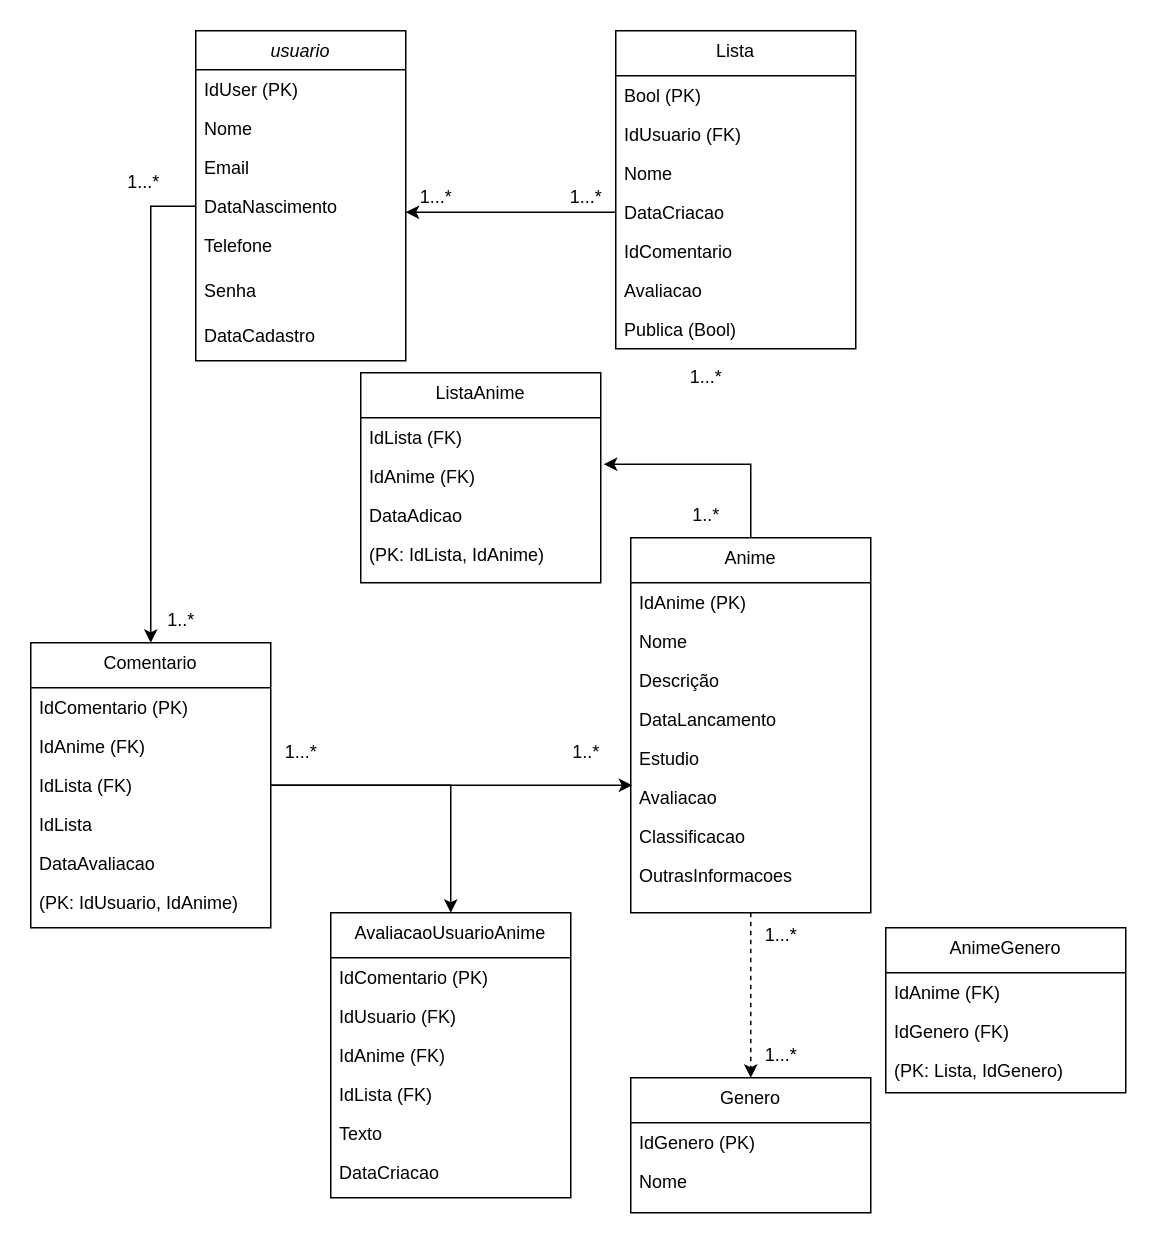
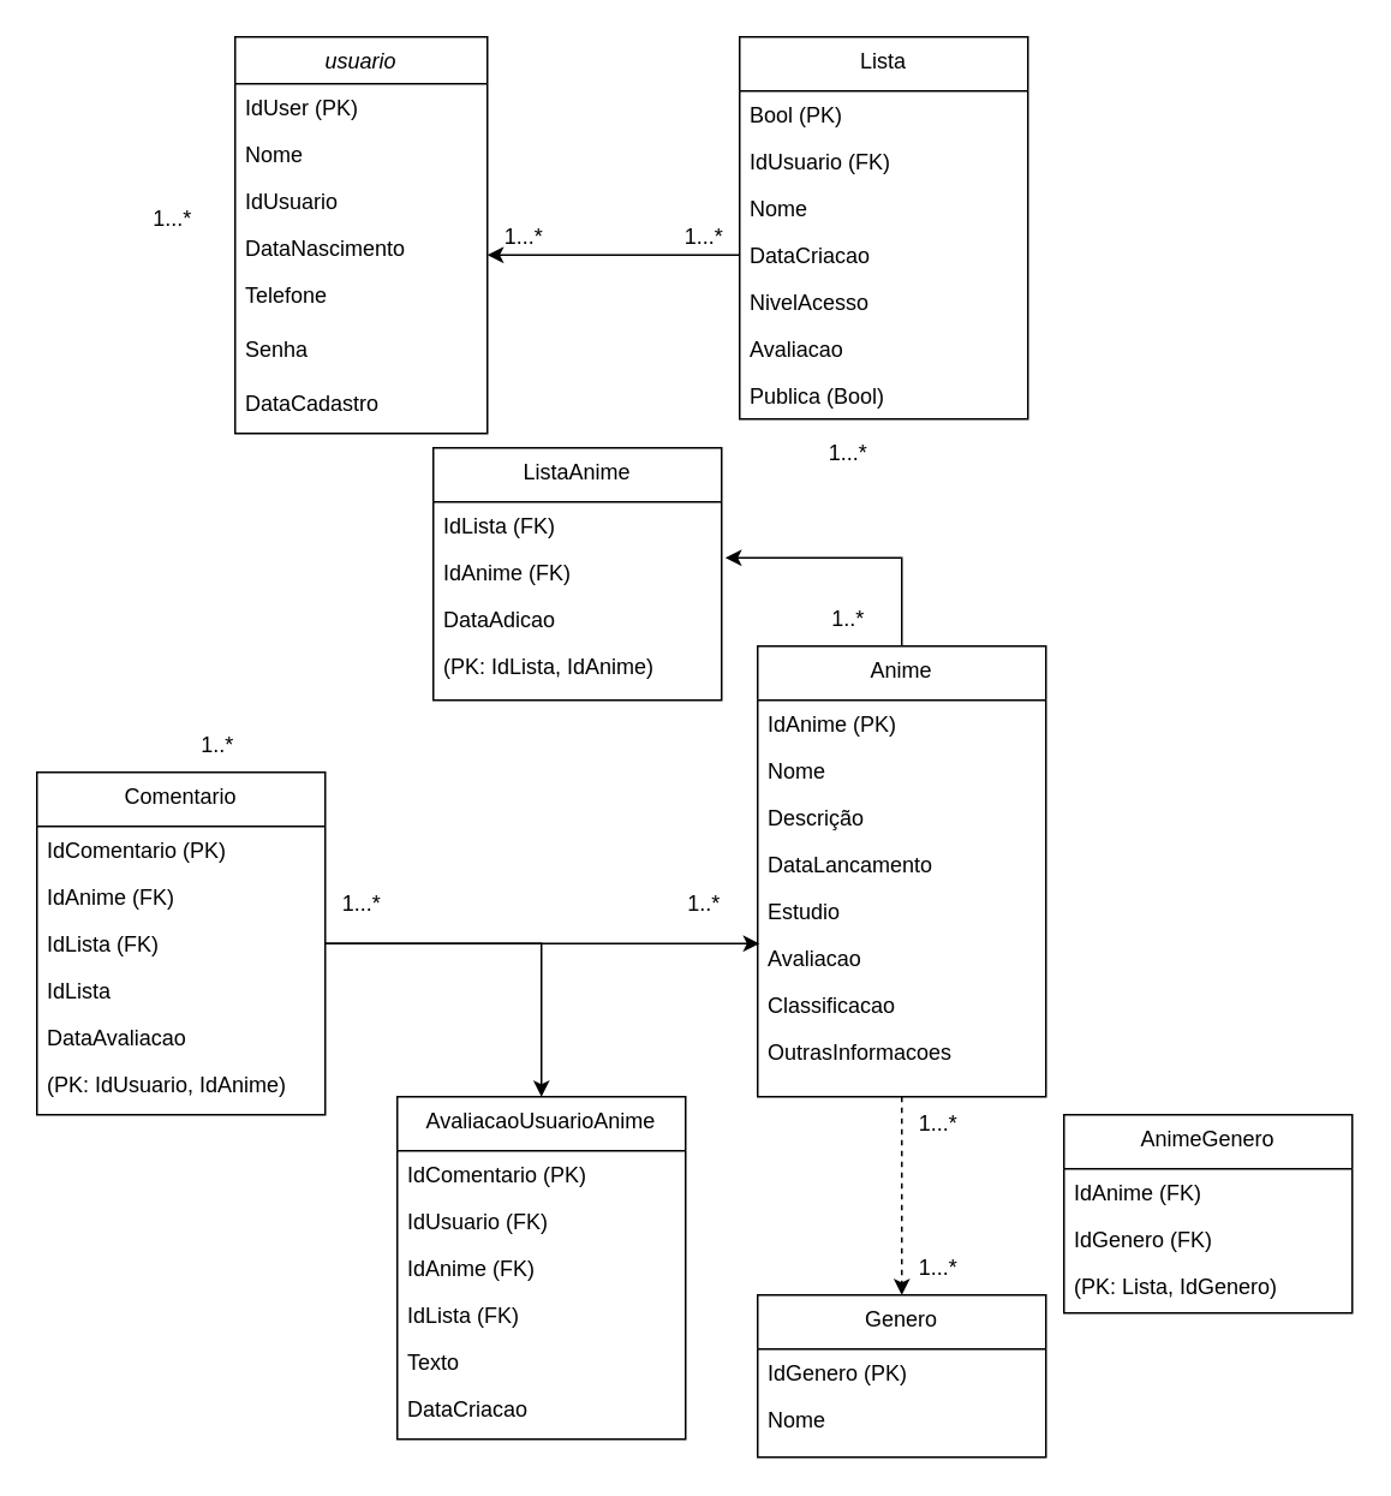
  <mxCell id="0" />
  <mxCell id="1" parent="0" />
  <mxCell id="2" value="usuario" style="swimlane;fontStyle=2;align=center;verticalAlign=top;childLayout=stackLayout;horizontal=1;startSize=26;horizontalStack=0;resizeParent=1;resizeLast=0;collapsible=1;marginBottom=0;rounded=0;shadow=0;strokeWidth=1;" parent="1" vertex="1"><mxGeometry x="130" y="20" width="140" height="220" as="geometry"><mxRectangle x="230" y="140" width="160" height="26" as="alternateBounds" /></mxGeometry></mxCell>
  <mxCell id="3" value="IdUser (PK)" style="text;align=left;verticalAlign=top;spacingLeft=4;spacingRight=4;overflow=hidden;rotatable=0;points=[[0,0.5],[1,0.5]];portConstraint=eastwest;" parent="2" vertex="1"><mxGeometry y="26" width="140" height="26" as="geometry" /></mxCell>
  <mxCell id="4" value="Nome" style="text;align=left;verticalAlign=top;spacingLeft=4;spacingRight=4;overflow=hidden;rotatable=0;points=[[0,0.5],[1,0.5]];portConstraint=eastwest;rounded=0;shadow=0;html=0;" parent="2" vertex="1"><mxGeometry y="52" width="140" height="26" as="geometry" /></mxCell>
- <mxCell id="5" value="Email" style="text;align=left;verticalAlign=top;spacingLeft=4;spacingRight=4;overflow=hidden;rotatable=0;points=[[0,0.5],[1,0.5]];portConstraint=eastwest;rounded=0;shadow=0;html=0;" parent="2" vertex="1"><mxGeometry y="78" width="140" height="26" as="geometry" /></mxCell>
+ <mxCell id="5" value="IdUsuario" style="text;align=left;verticalAlign=top;spacingLeft=4;spacingRight=4;overflow=hidden;rotatable=0;points=[[0,0.5],[1,0.5]];portConstraint=eastwest;rounded=0;shadow=0;html=0;" parent="2" vertex="1"><mxGeometry y="78" width="140" height="26" as="geometry" /></mxCell>
  <mxCell id="6" value="DataNascimento" style="text;align=left;verticalAlign=top;spacingLeft=4;spacingRight=4;overflow=hidden;rotatable=0;points=[[0,0.5],[1,0.5]];portConstraint=eastwest;rounded=0;shadow=0;html=0;" parent="2" vertex="1"><mxGeometry y="104" width="140" height="26" as="geometry" /></mxCell>
  <mxCell id="7" value="Telefone" style="text;align=left;verticalAlign=top;spacingLeft=4;spacingRight=4;overflow=hidden;rotatable=0;points=[[0,0.5],[1,0.5]];portConstraint=eastwest;rounded=0;shadow=0;html=0;" parent="2" vertex="1"><mxGeometry y="130" width="140" height="30" as="geometry" /></mxCell>
  <mxCell id="8" value="Senha" style="text;align=left;verticalAlign=top;spacingLeft=4;spacingRight=4;overflow=hidden;rotatable=0;points=[[0,0.5],[1,0.5]];portConstraint=eastwest;rounded=0;shadow=0;html=0;" vertex="1" parent="2"><mxGeometry y="160" width="140" height="30" as="geometry" /></mxCell>
  <mxCell id="9" value="DataCadastro" style="text;align=left;verticalAlign=top;spacingLeft=4;spacingRight=4;overflow=hidden;rotatable=0;points=[[0,0.5],[1,0.5]];portConstraint=eastwest;rounded=0;shadow=0;html=0;" vertex="1" parent="2"><mxGeometry y="190" width="140" height="30" as="geometry" /></mxCell>
  <mxCell id="10" style="edgeStyle=orthogonalEdgeStyle;rounded=0;orthogonalLoop=1;jettySize=auto;html=1;entryX=0.5;entryY=0;entryDx=0;entryDy=0;dashed=1;" edge="1" parent="1" source="11" target="48"><mxGeometry relative="1" as="geometry" /></mxCell>
  <mxCell id="11" value="Anime" style="swimlane;fontStyle=0;align=center;verticalAlign=top;childLayout=stackLayout;horizontal=1;startSize=30;horizontalStack=0;resizeParent=1;resizeLast=0;collapsible=1;marginBottom=0;rounded=0;shadow=0;strokeWidth=1;" parent="1" vertex="1"><mxGeometry x="420" y="358" width="160" height="250" as="geometry"><mxRectangle x="550" y="140" width="160" height="26" as="alternateBounds" /></mxGeometry></mxCell>
  <mxCell id="12" value="IdAnime (PK)" style="text;align=left;verticalAlign=top;spacingLeft=4;spacingRight=4;overflow=hidden;rotatable=0;points=[[0,0.5],[1,0.5]];portConstraint=eastwest;" parent="11" vertex="1"><mxGeometry y="30" width="160" height="26" as="geometry" /></mxCell>
  <mxCell id="13" value="Nome" style="text;align=left;verticalAlign=top;spacingLeft=4;spacingRight=4;overflow=hidden;rotatable=0;points=[[0,0.5],[1,0.5]];portConstraint=eastwest;rounded=0;shadow=0;html=0;" parent="11" vertex="1"><mxGeometry y="56" width="160" height="26" as="geometry" /></mxCell>
  <mxCell id="14" value="Descrição" style="text;align=left;verticalAlign=top;spacingLeft=4;spacingRight=4;overflow=hidden;rotatable=0;points=[[0,0.5],[1,0.5]];portConstraint=eastwest;rounded=0;shadow=0;html=0;" parent="11" vertex="1"><mxGeometry y="82" width="160" height="26" as="geometry" /></mxCell>
  <mxCell id="15" value="DataLancamento" style="text;align=left;verticalAlign=top;spacingLeft=4;spacingRight=4;overflow=hidden;rotatable=0;points=[[0,0.5],[1,0.5]];portConstraint=eastwest;rounded=0;shadow=0;html=0;" parent="11" vertex="1"><mxGeometry y="108" width="160" height="26" as="geometry" /></mxCell>
  <mxCell id="16" value="Estudio" style="text;align=left;verticalAlign=top;spacingLeft=4;spacingRight=4;overflow=hidden;rotatable=0;points=[[0,0.5],[1,0.5]];portConstraint=eastwest;rounded=0;shadow=0;html=0;" parent="11" vertex="1"><mxGeometry y="134" width="160" height="26" as="geometry" /></mxCell>
  <mxCell id="17" value="Avaliacao" style="text;align=left;verticalAlign=top;spacingLeft=4;spacingRight=4;overflow=hidden;rotatable=0;points=[[0,0.5],[1,0.5]];portConstraint=eastwest;rounded=0;shadow=0;html=0;" parent="11" vertex="1"><mxGeometry y="160" width="160" height="26" as="geometry" /></mxCell>
  <mxCell id="18" value="Classificacao" style="text;align=left;verticalAlign=top;spacingLeft=4;spacingRight=4;overflow=hidden;rotatable=0;points=[[0,0.5],[1,0.5]];portConstraint=eastwest;rounded=0;shadow=0;html=0;" parent="11" vertex="1"><mxGeometry y="186" width="160" height="26" as="geometry" /></mxCell>
  <mxCell id="19" value="OutrasInformacoes" style="text;align=left;verticalAlign=top;spacingLeft=4;spacingRight=4;overflow=hidden;rotatable=0;points=[[0,0.5],[1,0.5]];portConstraint=eastwest;rounded=0;shadow=0;html=0;" parent="11" vertex="1"><mxGeometry y="212" width="160" height="22" as="geometry" /></mxCell>
  <mxCell id="20" value="Lista" style="swimlane;fontStyle=0;align=center;verticalAlign=top;childLayout=stackLayout;horizontal=1;startSize=30;horizontalStack=0;resizeParent=1;resizeLast=0;collapsible=1;marginBottom=0;rounded=0;shadow=0;strokeWidth=1;" parent="1" vertex="1"><mxGeometry x="410" y="20" width="160" height="212" as="geometry"><mxRectangle x="550" y="140" width="160" height="26" as="alternateBounds" /></mxGeometry></mxCell>
  <mxCell id="21" value="Bool (PK)" style="text;align=left;verticalAlign=top;spacingLeft=4;spacingRight=4;overflow=hidden;rotatable=0;points=[[0,0.5],[1,0.5]];portConstraint=eastwest;" parent="20" vertex="1"><mxGeometry y="30" width="160" height="26" as="geometry" /></mxCell>
  <mxCell id="22" value="IdUsuario (FK)" style="text;align=left;verticalAlign=top;spacingLeft=4;spacingRight=4;overflow=hidden;rotatable=0;points=[[0,0.5],[1,0.5]];portConstraint=eastwest;rounded=0;shadow=0;html=0;" parent="20" vertex="1"><mxGeometry y="56" width="160" height="26" as="geometry" /></mxCell>
  <mxCell id="23" value="Nome" style="text;align=left;verticalAlign=top;spacingLeft=4;spacingRight=4;overflow=hidden;rotatable=0;points=[[0,0.5],[1,0.5]];portConstraint=eastwest;rounded=0;shadow=0;html=0;" parent="20" vertex="1"><mxGeometry y="82" width="160" height="26" as="geometry" /></mxCell>
  <mxCell id="24" style="edgeStyle=orthogonalEdgeStyle;rounded=0;orthogonalLoop=1;jettySize=auto;html=1;exitX=0;exitY=0.5;exitDx=0;exitDy=0;" edge="1" parent="20" source="25"><mxGeometry relative="1" as="geometry"><mxPoint x="-140" y="121" as="targetPoint" /></mxGeometry></mxCell>
  <mxCell id="25" value="DataCriacao" style="text;align=left;verticalAlign=top;spacingLeft=4;spacingRight=4;overflow=hidden;rotatable=0;points=[[0,0.5],[1,0.5]];portConstraint=eastwest;rounded=0;shadow=0;html=0;" parent="20" vertex="1"><mxGeometry y="108" width="160" height="26" as="geometry" /></mxCell>
- <mxCell id="26" value="IdComentario" style="text;align=left;verticalAlign=top;spacingLeft=4;spacingRight=4;overflow=hidden;rotatable=0;points=[[0,0.5],[1,0.5]];portConstraint=eastwest;rounded=0;shadow=0;html=0;" parent="20" vertex="1"><mxGeometry y="134" width="160" height="26" as="geometry" /></mxCell>
+ <mxCell id="26" value="NivelAcesso" style="text;align=left;verticalAlign=top;spacingLeft=4;spacingRight=4;overflow=hidden;rotatable=0;points=[[0,0.5],[1,0.5]];portConstraint=eastwest;rounded=0;shadow=0;html=0;" parent="20" vertex="1"><mxGeometry y="134" width="160" height="26" as="geometry" /></mxCell>
  <mxCell id="27" value="Avaliacao" style="text;align=left;verticalAlign=top;spacingLeft=4;spacingRight=4;overflow=hidden;rotatable=0;points=[[0,0.5],[1,0.5]];portConstraint=eastwest;rounded=0;shadow=0;html=0;" parent="20" vertex="1"><mxGeometry y="160" width="160" height="26" as="geometry" /></mxCell>
  <mxCell id="28" value="Publica (Bool)" style="text;align=left;verticalAlign=top;spacingLeft=4;spacingRight=4;overflow=hidden;rotatable=0;points=[[0,0.5],[1,0.5]];portConstraint=eastwest;rounded=0;shadow=0;html=0;" parent="20" vertex="1"><mxGeometry y="186" width="160" height="26" as="geometry" /></mxCell>
  <mxCell id="29" value="ListaAnime" style="swimlane;fontStyle=0;align=center;verticalAlign=top;childLayout=stackLayout;horizontal=1;startSize=30;horizontalStack=0;resizeParent=1;resizeLast=0;collapsible=1;marginBottom=0;rounded=0;shadow=0;strokeWidth=1;" vertex="1" parent="1"><mxGeometry x="240" y="248" width="160" height="140" as="geometry"><mxRectangle x="550" y="140" width="160" height="26" as="alternateBounds" /></mxGeometry></mxCell>
  <mxCell id="30" value="IdLista (FK)" style="text;align=left;verticalAlign=top;spacingLeft=4;spacingRight=4;overflow=hidden;rotatable=0;points=[[0,0.5],[1,0.5]];portConstraint=eastwest;" vertex="1" parent="29"><mxGeometry y="30" width="160" height="26" as="geometry" /></mxCell>
  <mxCell id="31" value="IdAnime (FK)" style="text;align=left;verticalAlign=top;spacingLeft=4;spacingRight=4;overflow=hidden;rotatable=0;points=[[0,0.5],[1,0.5]];portConstraint=eastwest;rounded=0;shadow=0;html=0;" vertex="1" parent="29"><mxGeometry y="56" width="160" height="26" as="geometry" /></mxCell>
  <mxCell id="32" value="DataAdicao" style="text;align=left;verticalAlign=top;spacingLeft=4;spacingRight=4;overflow=hidden;rotatable=0;points=[[0,0.5],[1,0.5]];portConstraint=eastwest;rounded=0;shadow=0;html=0;" vertex="1" parent="29"><mxGeometry y="82" width="160" height="26" as="geometry" /></mxCell>
  <mxCell id="33" value="(PK: IdLista, IdAnime)" style="text;align=left;verticalAlign=top;spacingLeft=4;spacingRight=4;overflow=hidden;rotatable=0;points=[[0,0.5],[1,0.5]];portConstraint=eastwest;rounded=0;shadow=0;html=0;" vertex="1" parent="29"><mxGeometry y="108" width="160" height="26" as="geometry" /></mxCell>
  <mxCell id="34" value="AvaliacaoUsuarioAnime" style="swimlane;fontStyle=0;align=center;verticalAlign=top;childLayout=stackLayout;horizontal=1;startSize=30;horizontalStack=0;resizeParent=1;resizeLast=0;collapsible=1;marginBottom=0;rounded=0;shadow=0;strokeWidth=1;" vertex="1" parent="1"><mxGeometry x="220" y="608" width="160" height="190" as="geometry"><mxRectangle x="550" y="140" width="160" height="26" as="alternateBounds" /></mxGeometry></mxCell>
  <mxCell id="35" value="IdComentario (PK)" style="text;align=left;verticalAlign=top;spacingLeft=4;spacingRight=4;overflow=hidden;rotatable=0;points=[[0,0.5],[1,0.5]];portConstraint=eastwest;" vertex="1" parent="34"><mxGeometry y="30" width="160" height="26" as="geometry" /></mxCell>
  <mxCell id="36" value="IdUsuario (FK)" style="text;align=left;verticalAlign=top;spacingLeft=4;spacingRight=4;overflow=hidden;rotatable=0;points=[[0,0.5],[1,0.5]];portConstraint=eastwest;rounded=0;shadow=0;html=0;" vertex="1" parent="34"><mxGeometry y="56" width="160" height="26" as="geometry" /></mxCell>
  <mxCell id="37" value="IdAnime (FK)" style="text;align=left;verticalAlign=top;spacingLeft=4;spacingRight=4;overflow=hidden;rotatable=0;points=[[0,0.5],[1,0.5]];portConstraint=eastwest;rounded=0;shadow=0;html=0;" vertex="1" parent="34"><mxGeometry y="82" width="160" height="26" as="geometry" /></mxCell>
  <mxCell id="38" value="IdLista (FK)" style="text;align=left;verticalAlign=top;spacingLeft=4;spacingRight=4;overflow=hidden;rotatable=0;points=[[0,0.5],[1,0.5]];portConstraint=eastwest;rounded=0;shadow=0;html=0;" vertex="1" parent="34"><mxGeometry y="108" width="160" height="26" as="geometry" /></mxCell>
  <mxCell id="39" value="Texto" style="text;align=left;verticalAlign=top;spacingLeft=4;spacingRight=4;overflow=hidden;rotatable=0;points=[[0,0.5],[1,0.5]];portConstraint=eastwest;rounded=0;shadow=0;html=0;" vertex="1" parent="34"><mxGeometry y="134" width="160" height="26" as="geometry" /></mxCell>
  <mxCell id="40" value="DataCriacao" style="text;align=left;verticalAlign=top;spacingLeft=4;spacingRight=4;overflow=hidden;rotatable=0;points=[[0,0.5],[1,0.5]];portConstraint=eastwest;rounded=0;shadow=0;html=0;" vertex="1" parent="34"><mxGeometry y="160" width="160" height="26" as="geometry" /></mxCell>
  <mxCell id="41" value="Comentario" style="swimlane;fontStyle=0;align=center;verticalAlign=top;childLayout=stackLayout;horizontal=1;startSize=30;horizontalStack=0;resizeParent=1;resizeLast=0;collapsible=1;marginBottom=0;rounded=0;shadow=0;strokeWidth=1;" vertex="1" parent="1"><mxGeometry x="20" y="428" width="160" height="190" as="geometry"><mxRectangle x="550" y="140" width="160" height="26" as="alternateBounds" /></mxGeometry></mxCell>
  <mxCell id="42" value="IdComentario (PK)" style="text;align=left;verticalAlign=top;spacingLeft=4;spacingRight=4;overflow=hidden;rotatable=0;points=[[0,0.5],[1,0.5]];portConstraint=eastwest;" vertex="1" parent="41"><mxGeometry y="30" width="160" height="26" as="geometry" /></mxCell>
  <mxCell id="43" value="IdAnime (FK)" style="text;align=left;verticalAlign=top;spacingLeft=4;spacingRight=4;overflow=hidden;rotatable=0;points=[[0,0.5],[1,0.5]];portConstraint=eastwest;rounded=0;shadow=0;html=0;" vertex="1" parent="41"><mxGeometry y="56" width="160" height="26" as="geometry" /></mxCell>
  <mxCell id="44" value="IdLista (FK)" style="text;align=left;verticalAlign=top;spacingLeft=4;spacingRight=4;overflow=hidden;rotatable=0;points=[[0,0.5],[1,0.5]];portConstraint=eastwest;rounded=0;shadow=0;html=0;" vertex="1" parent="41"><mxGeometry y="82" width="160" height="26" as="geometry" /></mxCell>
  <mxCell id="45" value="IdLista" style="text;align=left;verticalAlign=top;spacingLeft=4;spacingRight=4;overflow=hidden;rotatable=0;points=[[0,0.5],[1,0.5]];portConstraint=eastwest;rounded=0;shadow=0;html=0;" vertex="1" parent="41"><mxGeometry y="108" width="160" height="26" as="geometry" /></mxCell>
  <mxCell id="46" value="DataAvaliacao" style="text;align=left;verticalAlign=top;spacingLeft=4;spacingRight=4;overflow=hidden;rotatable=0;points=[[0,0.5],[1,0.5]];portConstraint=eastwest;rounded=0;shadow=0;html=0;" vertex="1" parent="41"><mxGeometry y="134" width="160" height="26" as="geometry" /></mxCell>
  <mxCell id="47" value="(PK: IdUsuario, IdAnime)" style="text;align=left;verticalAlign=top;spacingLeft=4;spacingRight=4;overflow=hidden;rotatable=0;points=[[0,0.5],[1,0.5]];portConstraint=eastwest;rounded=0;shadow=0;html=0;" vertex="1" parent="41"><mxGeometry y="160" width="160" height="26" as="geometry" /></mxCell>
  <mxCell id="48" value="Genero" style="swimlane;fontStyle=0;align=center;verticalAlign=top;childLayout=stackLayout;horizontal=1;startSize=30;horizontalStack=0;resizeParent=1;resizeLast=0;collapsible=1;marginBottom=0;rounded=0;shadow=0;strokeWidth=1;" vertex="1" parent="1"><mxGeometry x="420" y="718" width="160" height="90" as="geometry"><mxRectangle x="550" y="140" width="160" height="26" as="alternateBounds" /></mxGeometry></mxCell>
  <mxCell id="49" value="IdGenero (PK)" style="text;align=left;verticalAlign=top;spacingLeft=4;spacingRight=4;overflow=hidden;rotatable=0;points=[[0,0.5],[1,0.5]];portConstraint=eastwest;" vertex="1" parent="48"><mxGeometry y="30" width="160" height="26" as="geometry" /></mxCell>
  <mxCell id="50" value="Nome" style="text;align=left;verticalAlign=top;spacingLeft=4;spacingRight=4;overflow=hidden;rotatable=0;points=[[0,0.5],[1,0.5]];portConstraint=eastwest;rounded=0;shadow=0;html=0;" vertex="1" parent="48"><mxGeometry y="56" width="160" height="26" as="geometry" /></mxCell>
  <mxCell id="51" value="AnimeGenero" style="swimlane;fontStyle=0;align=center;verticalAlign=top;childLayout=stackLayout;horizontal=1;startSize=30;horizontalStack=0;resizeParent=1;resizeLast=0;collapsible=1;marginBottom=0;rounded=0;shadow=0;strokeWidth=1;" vertex="1" parent="1"><mxGeometry x="590" y="618" width="160" height="110" as="geometry"><mxRectangle x="550" y="140" width="160" height="26" as="alternateBounds" /></mxGeometry></mxCell>
  <mxCell id="52" value="IdAnime (FK)" style="text;align=left;verticalAlign=top;spacingLeft=4;spacingRight=4;overflow=hidden;rotatable=0;points=[[0,0.5],[1,0.5]];portConstraint=eastwest;" vertex="1" parent="51"><mxGeometry y="30" width="160" height="26" as="geometry" /></mxCell>
  <mxCell id="53" value="IdGenero (FK)" style="text;align=left;verticalAlign=top;spacingLeft=4;spacingRight=4;overflow=hidden;rotatable=0;points=[[0,0.5],[1,0.5]];portConstraint=eastwest;rounded=0;shadow=0;html=0;" vertex="1" parent="51"><mxGeometry y="56" width="160" height="26" as="geometry" /></mxCell>
  <mxCell id="54" value="(PK: Lista, IdGenero)" style="text;align=left;verticalAlign=top;spacingLeft=4;spacingRight=4;overflow=hidden;rotatable=0;points=[[0,0.5],[1,0.5]];portConstraint=eastwest;rounded=0;shadow=0;html=0;" vertex="1" parent="51"><mxGeometry y="82" width="160" height="26" as="geometry" /></mxCell>
  <mxCell id="55" value="1...*" style="text;html=1;align=center;verticalAlign=middle;resizable=0;points=[];autosize=1;strokeColor=none;fillColor=none;" vertex="1" parent="1"><mxGeometry x="370" y="116" width="40" height="30" as="geometry" /></mxCell>
  <mxCell id="56" value="1...*" style="text;html=1;align=center;verticalAlign=middle;resizable=0;points=[];autosize=1;strokeColor=none;fillColor=none;" vertex="1" parent="1"><mxGeometry x="270" y="116" width="40" height="30" as="geometry" /></mxCell>
  <mxCell id="57" value="1..*" style="text;html=1;align=center;verticalAlign=middle;resizable=0;points=[];autosize=1;strokeColor=none;fillColor=none;" vertex="1" parent="1"><mxGeometry x="450" y="328" width="40" height="30" as="geometry" /></mxCell>
  <mxCell id="58" value="1...*" style="text;html=1;align=center;verticalAlign=middle;resizable=0;points=[];autosize=1;strokeColor=none;fillColor=none;" vertex="1" parent="1"><mxGeometry x="450" y="236" width="40" height="30" as="geometry" /></mxCell>
  <mxCell id="59" style="edgeStyle=orthogonalEdgeStyle;rounded=0;orthogonalLoop=1;jettySize=auto;html=1;exitX=0.5;exitY=0;exitDx=0;exitDy=0;entryX=1.013;entryY=0.192;entryDx=0;entryDy=0;entryPerimeter=0;" edge="1" parent="1" source="11" target="31"><mxGeometry relative="1" as="geometry" /></mxCell>
- <mxCell id="60" style="edgeStyle=orthogonalEdgeStyle;rounded=0;orthogonalLoop=1;jettySize=auto;html=1;exitX=0;exitY=0.5;exitDx=0;exitDy=0;entryX=0.5;entryY=0;entryDx=0;entryDy=0;" edge="1" parent="1" source="6" target="41"><mxGeometry relative="1" as="geometry" /></mxCell>
  <mxCell id="61" style="edgeStyle=orthogonalEdgeStyle;rounded=0;orthogonalLoop=1;jettySize=auto;html=1;entryX=0.006;entryY=0.192;entryDx=0;entryDy=0;entryPerimeter=0;" edge="1" parent="1" source="44" target="17"><mxGeometry relative="1" as="geometry" /></mxCell>
  <mxCell id="62" style="edgeStyle=orthogonalEdgeStyle;rounded=0;orthogonalLoop=1;jettySize=auto;html=1;entryX=0.5;entryY=0;entryDx=0;entryDy=0;" edge="1" parent="1" source="44" target="34"><mxGeometry relative="1" as="geometry" /></mxCell>
  <mxCell id="63" value="1..*" style="text;html=1;align=center;verticalAlign=middle;resizable=0;points=[];autosize=1;strokeColor=none;fillColor=none;" vertex="1" parent="1"><mxGeometry x="100" y="398" width="40" height="30" as="geometry" /></mxCell>
  <mxCell id="64" value="1..*" style="text;html=1;align=center;verticalAlign=middle;resizable=0;points=[];autosize=1;strokeColor=none;fillColor=none;" vertex="1" parent="1"><mxGeometry x="370" y="486" width="40" height="30" as="geometry" /></mxCell>
  <mxCell id="65" value="1...*" style="text;html=1;align=center;verticalAlign=middle;resizable=0;points=[];autosize=1;strokeColor=none;fillColor=none;" vertex="1" parent="1"><mxGeometry x="75" y="106" width="40" height="30" as="geometry" /></mxCell>
  <mxCell id="66" value="1...*" style="text;html=1;align=center;verticalAlign=middle;resizable=0;points=[];autosize=1;strokeColor=none;fillColor=none;" vertex="1" parent="1"><mxGeometry x="180" y="486" width="40" height="30" as="geometry" /></mxCell>
  <mxCell id="67" value="1...*" style="text;html=1;align=center;verticalAlign=middle;resizable=0;points=[];autosize=1;strokeColor=none;fillColor=none;" vertex="1" parent="1"><mxGeometry x="500" y="608" width="40" height="30" as="geometry" /></mxCell>
  <mxCell id="68" value="1...*" style="text;html=1;align=center;verticalAlign=middle;resizable=0;points=[];autosize=1;strokeColor=none;fillColor=none;" vertex="1" parent="1"><mxGeometry x="500" y="688" width="40" height="30" as="geometry" /></mxCell>
